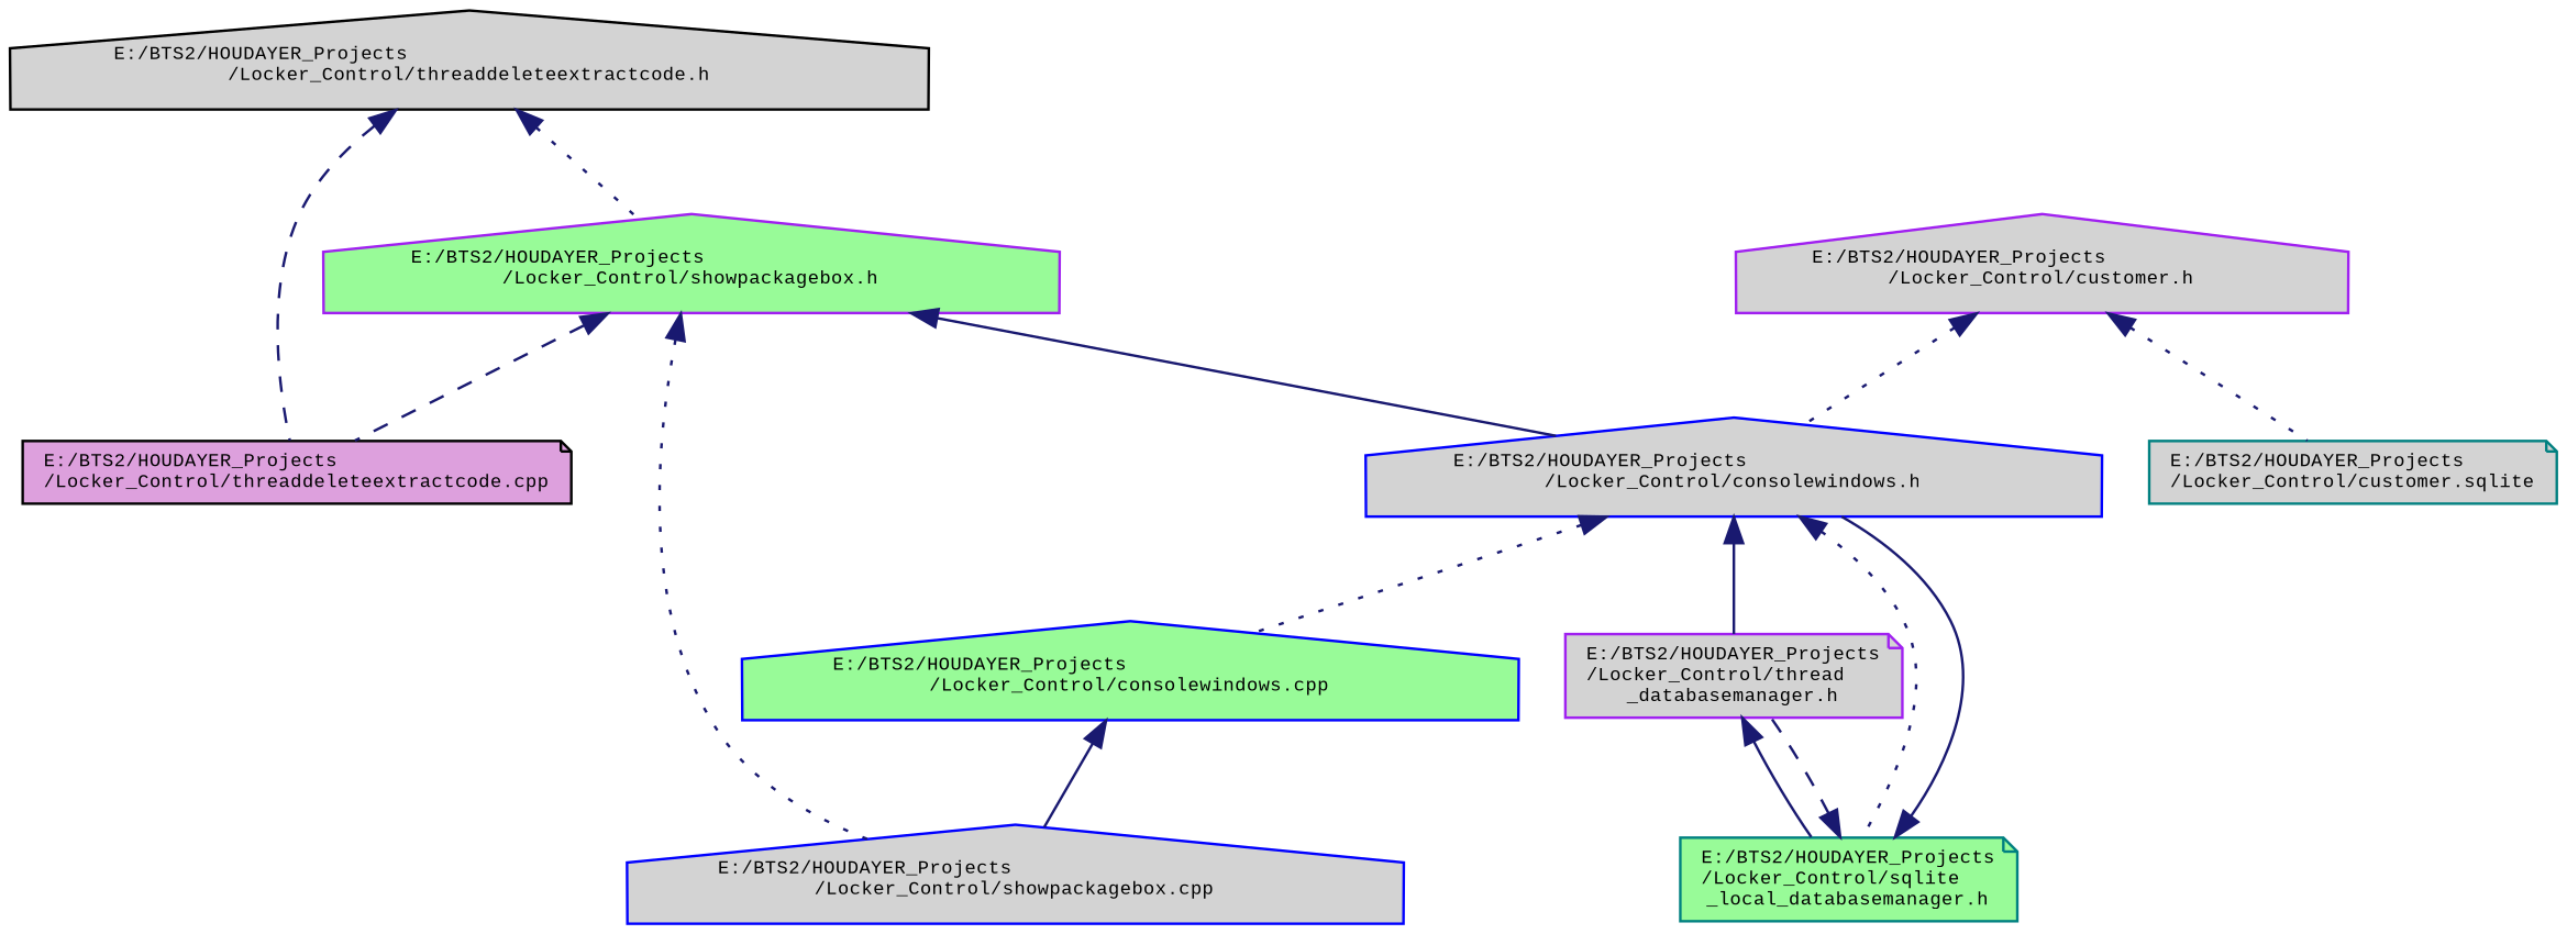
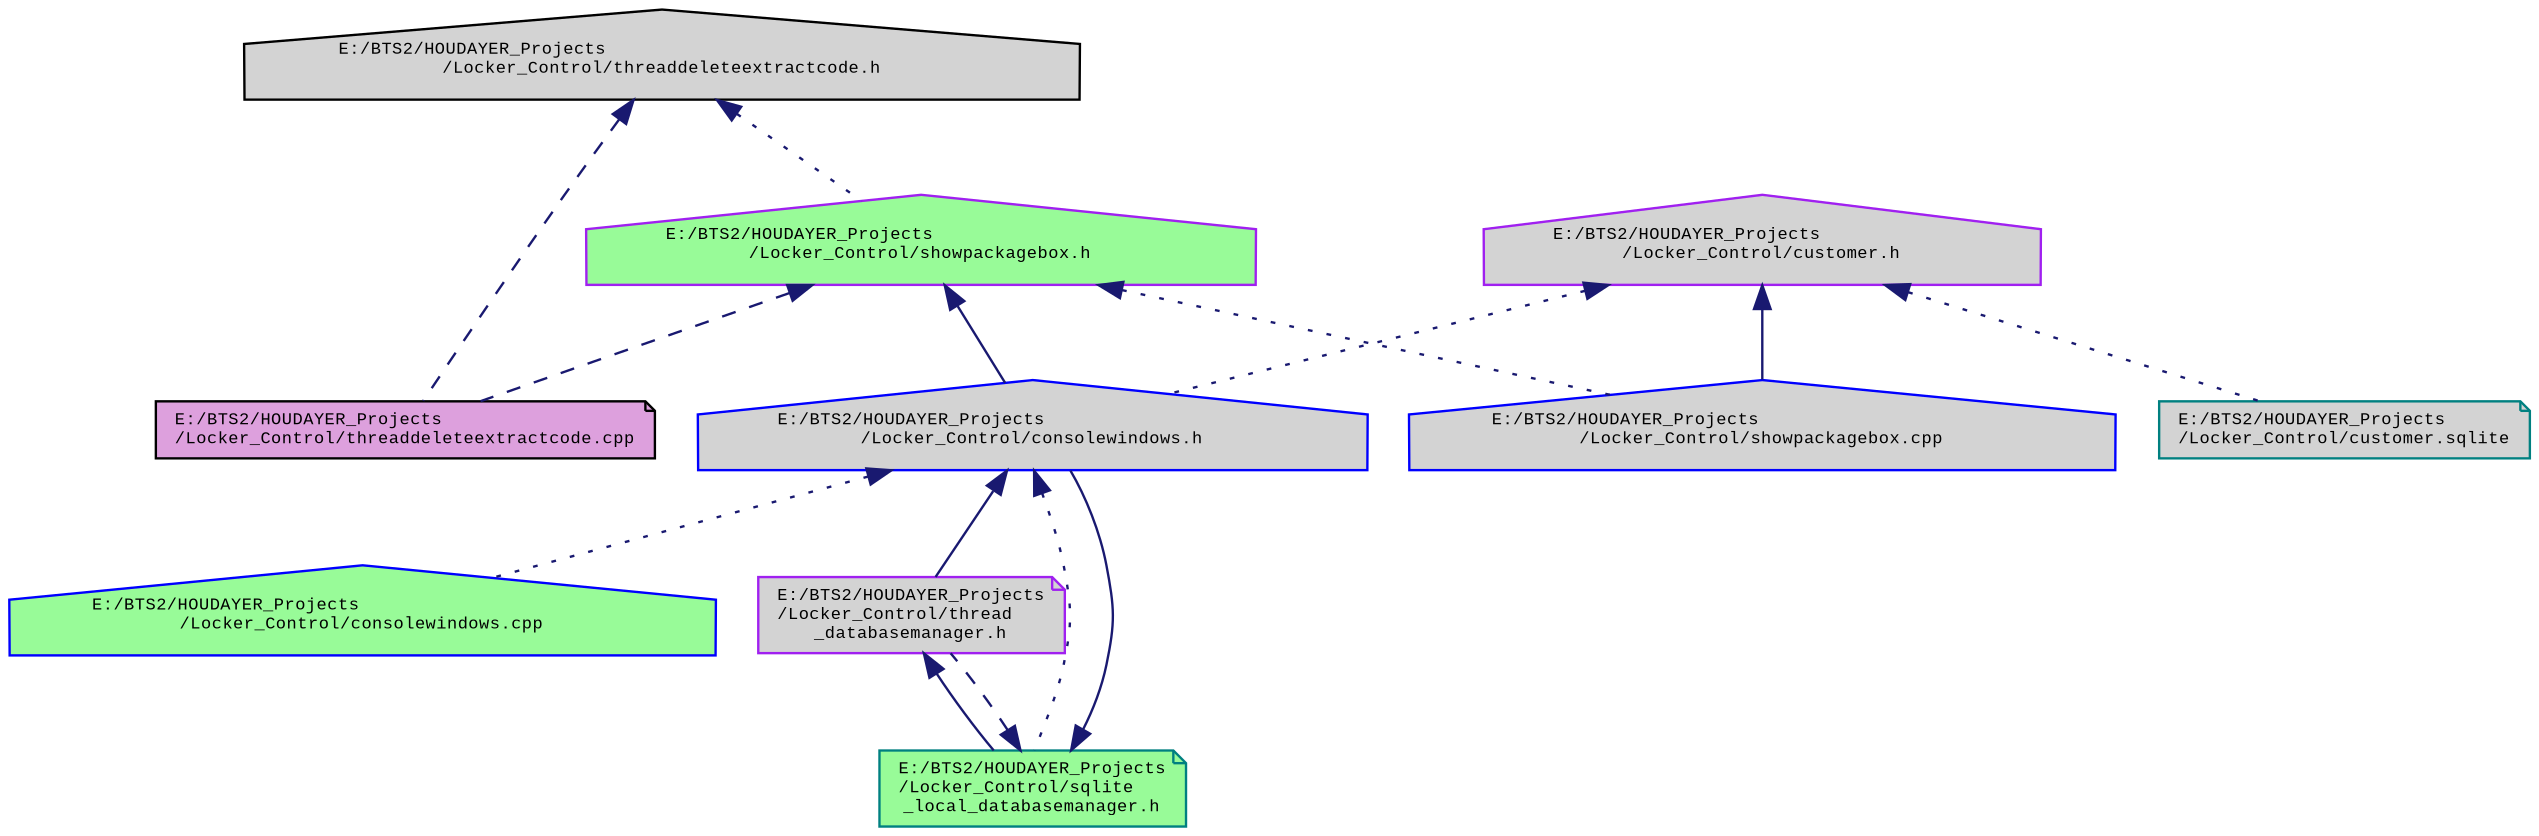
  digraph {
    fontname="Liberation Mono"
    node [color=purple fillcolor=lightgrey fontname="Liberation Mono" fontsize=7 shape=house style=filled]
    edge [color=midnightblue dir=back fontname="Liberation Mono" fontsize=7 labelfontname=Helvetica labelfontsize=7 style=dotted]
    n1 [color=black fontcolor=black height=0.2 label="E:/BTS2/HOUDAYER_Projects\l/Locker_Control/threaddeleteextractcode.h" width=0.4]
    n2 [fillcolor=palegreen height=0.2 label="E:/BTS2/HOUDAYER_Projects\l/Locker_Control/showpackagebox.h" width=0.4]
    n3 [color=black fillcolor=plum height=0.2 label="E:/BTS2/HOUDAYER_Projects\l/Locker_Control/threaddeleteextractcode.cpp" shape=note width=0.4]
    n4 [color=blue height=0.2 label="E:/BTS2/HOUDAYER_Projects\l/Locker_Control/consolewindows.h" width=0.4]
    n5 [color=blue height=0.2 label="E:/BTS2/HOUDAYER_Projects\l/Locker_Control/showpackagebox.cpp" width=0.4]
    n6 [height=0.2 label="E:/BTS2/HOUDAYER_Projects\l/Locker_Control/customer.h" width=0.4]
    n7 [color=teal height=0.2 label="E:/BTS2/HOUDAYER_Projects\l/Locker_Control/customer.sqlite" shape=note width=0.4]
    n8 [color=blue fillcolor=palegreen height=0.2 label="E:/BTS2/HOUDAYER_Projects\l/Locker_Control/consolewindows.cpp" width=0.4]
    n9 [height=0.2 label="E:/BTS2/HOUDAYER_Projects\l/Locker_Control/thread\l_databasemanager.h" shape=note width=0.4]
    n10 [color=teal fillcolor=palegreen height=0.2 label="E:/BTS2/HOUDAYER_Projects\l/Locker_Control/sqlite\l_local_databasemanager.h" shape=note width=0.4]
    n1 -> n2
    n1 -> n3 [style=dashed]
    n2 -> n3 [style=dashed]
    n2 -> n4 [style=solid]
    n2 -> n5
    n4 -> n8
    n4 -> n9 [style=solid]
    n4 -> n10
    n6 -> n4
-   n8 -> n5 [style=solid]
+   n6 -> n5 [style=solid]
    n6 -> n7
    n9 -> n10 [style=solid]
    n10 -> n4 [style=solid]
    n10 -> n9 [style=dashed]
  }
